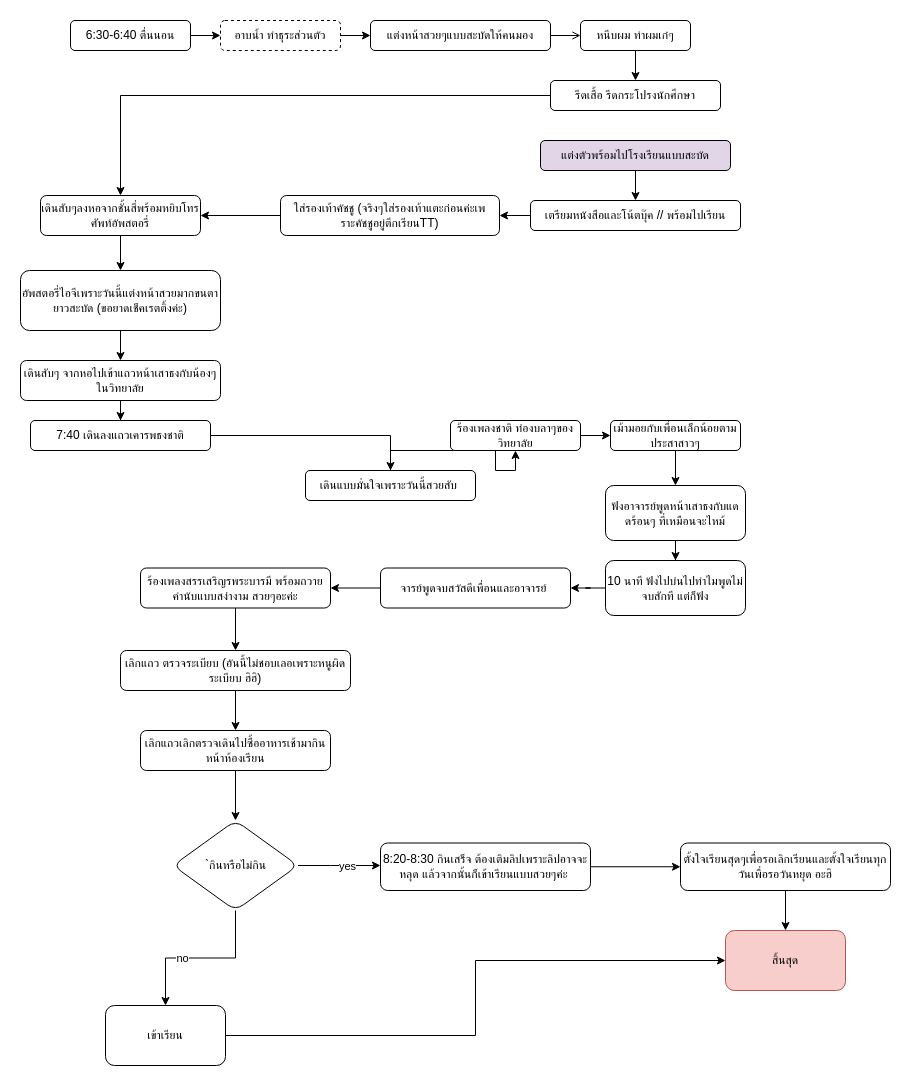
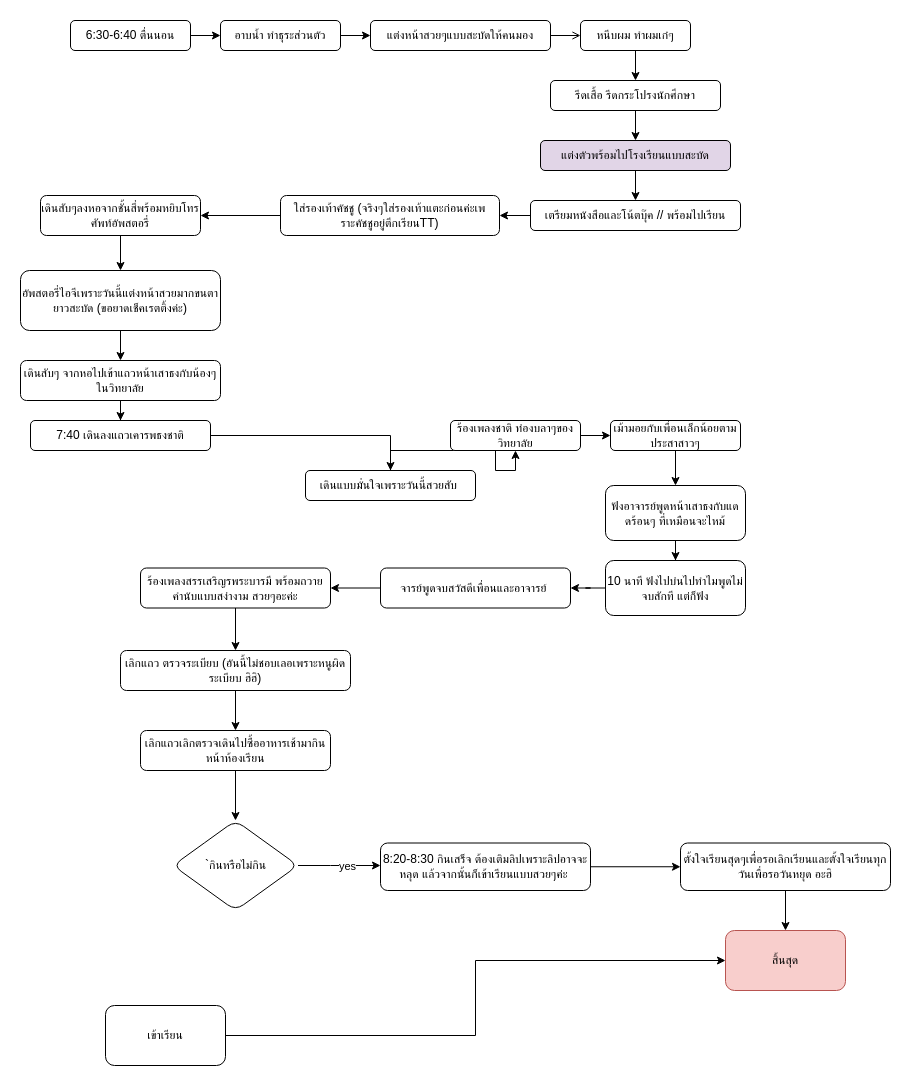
  <mxCell id="0" />
  <mxCell id="1" parent="0" />
  <mxCell id="2" value="" style="edgeStyle=orthogonalEdgeStyle;rounded=0;orthogonalLoop=1;jettySize=auto;html=1;" edge="1" parent="1" source="3" target="5"><mxGeometry relative="1" as="geometry" /></mxCell>
  <mxCell id="3" value="6:30-6:40 ตื่นนอน" style="rounded=1;whiteSpace=wrap;html=1;" vertex="1" parent="1"><mxGeometry x="70" y="20" width="120" height="30" as="geometry" /></mxCell>
  <mxCell id="4" value="" style="edgeStyle=orthogonalEdgeStyle;rounded=0;orthogonalLoop=1;jettySize=auto;html=1;" edge="1" parent="1" source="5" target="7"><mxGeometry relative="1" as="geometry" /></mxCell>
- <mxCell id="5" value="อาบน้ำ ทำธุระส่วนตัว" style="rounded=1;whiteSpace=wrap;html=1;dashed=1;" vertex="1" parent="1"><mxGeometry x="220" y="20" width="120" height="30" as="geometry" /></mxCell>
+ <mxCell id="5" value="อาบน้ำ ทำธุระส่วนตัว" style="rounded=1;whiteSpace=wrap;html=1;" vertex="1" parent="1"><mxGeometry x="220" y="20" width="120" height="30" as="geometry" /></mxCell>
  <mxCell id="6" value="" style="edgeStyle=orthogonalEdgeStyle;rounded=0;orthogonalLoop=1;jettySize=auto;html=1;endArrow=open;" edge="1" parent="1" source="7" target="9"><mxGeometry relative="1" as="geometry" /></mxCell>
  <mxCell id="7" value="แต่งหน้าสวยๆแบบสะบัดให้คนมอง" style="rounded=1;whiteSpace=wrap;html=1;" vertex="1" parent="1"><mxGeometry x="370" y="20" width="180" height="30" as="geometry" /></mxCell>
  <mxCell id="8" value="" style="edgeStyle=orthogonalEdgeStyle;rounded=0;orthogonalLoop=1;jettySize=auto;html=1;" edge="1" parent="1" source="9" target="11"><mxGeometry relative="1" as="geometry" /></mxCell>
  <mxCell id="9" value="หนีบผม ทำผมเก๋ๆ" style="rounded=1;whiteSpace=wrap;html=1;" vertex="1" parent="1"><mxGeometry x="580" y="20" width="110" height="30" as="geometry" /></mxCell>
- <mxCell id="10" value="" style="edgeStyle=orthogonalEdgeStyle;rounded=0;orthogonalLoop=1;jettySize=auto;html=1;" edge="1" parent="1" source="11" target="19"><mxGeometry relative="1" as="geometry" /></mxCell>
+ <mxCell id="10" value="" style="edgeStyle=orthogonalEdgeStyle;rounded=0;orthogonalLoop=1;jettySize=auto;html=1;" edge="1" parent="1" source="11" target="13"><mxGeometry relative="1" as="geometry" /></mxCell>
  <mxCell id="11" value="รีดเสื้อ รีดกระโปรงนักศึกษา" style="rounded=1;whiteSpace=wrap;html=1;" vertex="1" parent="1"><mxGeometry x="550" y="80" width="170" height="30" as="geometry" /></mxCell>
  <mxCell id="12" value="" style="edgeStyle=orthogonalEdgeStyle;rounded=0;orthogonalLoop=1;jettySize=auto;html=1;" edge="1" parent="1" source="13" target="15"><mxGeometry relative="1" as="geometry" /></mxCell>
  <mxCell id="13" value="แต่งตัวพร้อมไปโรงเรียนแบบสะบัด" style="rounded=1;whiteSpace=wrap;html=1;fillColor=#e1d5e7;" vertex="1" parent="1"><mxGeometry x="540" y="140" width="190" height="30" as="geometry" /></mxCell>
  <mxCell id="14" value="" style="edgeStyle=orthogonalEdgeStyle;rounded=0;orthogonalLoop=1;jettySize=auto;html=1;" edge="1" parent="1" source="15" target="17"><mxGeometry relative="1" as="geometry" /></mxCell>
  <mxCell id="15" value="เตรียมหนังสือและโน้ตบุ๊ค // พร้อมไปเรียน" style="rounded=1;whiteSpace=wrap;html=1;" vertex="1" parent="1"><mxGeometry x="530" y="200" width="210" height="30" as="geometry" /></mxCell>
  <mxCell id="16" value="" style="edgeStyle=orthogonalEdgeStyle;rounded=0;orthogonalLoop=1;jettySize=auto;html=1;" edge="1" parent="1" source="17" target="19"><mxGeometry relative="1" as="geometry" /></mxCell>
  <mxCell id="17" value="ใส่รองเท้าคัชชู (จริงๆใส่รองเท้าแตะก่อนค่ะเพราะคัชชูอยู่ตึกเรียนTT)" style="rounded=1;whiteSpace=wrap;html=1;align=center;" vertex="1" parent="1"><mxGeometry x="280" y="195" width="219" height="40" as="geometry" /></mxCell>
  <mxCell id="18" value="" style="edgeStyle=orthogonalEdgeStyle;rounded=0;orthogonalLoop=1;jettySize=auto;html=1;" edge="1" parent="1" source="19" target="21"><mxGeometry relative="1" as="geometry" /></mxCell>
  <mxCell id="19" value="เดินสับๆลงหอจากชั้นสี่พร้อมหยิบโทรศัพท์อัพสตอรี่" style="rounded=1;whiteSpace=wrap;html=1;align=center;" vertex="1" parent="1"><mxGeometry x="40" y="195" width="160" height="40" as="geometry" /></mxCell>
  <mxCell id="20" value="" style="edgeStyle=orthogonalEdgeStyle;rounded=0;orthogonalLoop=1;jettySize=auto;html=1;" edge="1" parent="1" source="21" target="23"><mxGeometry relative="1" as="geometry" /></mxCell>
  <mxCell id="21" value="อัพสตอรี่ไอจีเพราะวันนี้แต่งหน้าสวยมากขนตายาวสะบัด (ขอยาดเช็คเรตติ้งค่ะ)" style="rounded=1;whiteSpace=wrap;html=1;align=center;" vertex="1" parent="1"><mxGeometry x="20" y="270" width="200" height="60" as="geometry" /></mxCell>
  <mxCell id="22" value="" style="edgeStyle=orthogonalEdgeStyle;rounded=0;orthogonalLoop=1;jettySize=auto;html=1;" edge="1" parent="1" source="23" target="25"><mxGeometry relative="1" as="geometry" /></mxCell>
  <mxCell id="23" value="เดินสับๆ จากหอไปเข้าแถวหน้าเสาธงกับน้องๆในวิทยาลัย" style="rounded=1;whiteSpace=wrap;html=1;align=center;" vertex="1" parent="1"><mxGeometry x="20" y="360" width="200" height="40" as="geometry" /></mxCell>
  <mxCell id="24" value="" style="edgeStyle=orthogonalEdgeStyle;rounded=0;orthogonalLoop=1;jettySize=auto;html=1;" edge="1" parent="1" source="25" target="27"><mxGeometry relative="1" as="geometry" /></mxCell>
  <mxCell id="25" value="7:40 เดินลงแถวเคารพธงชาติ" style="rounded=1;whiteSpace=wrap;html=1;align=center;" vertex="1" parent="1"><mxGeometry x="30" y="420" width="180" height="30" as="geometry" /></mxCell>
  <mxCell id="26" value="" style="edgeStyle=orthogonalEdgeStyle;rounded=0;orthogonalLoop=1;jettySize=auto;html=1;" edge="1" parent="1" source="27" target="29"><mxGeometry relative="1" as="geometry" /></mxCell>
  <mxCell id="27" value="เดินแบบมั่นใจเพราะวันนี้สวยสับ&amp;nbsp;" style="rounded=1;whiteSpace=wrap;html=1;align=center;" vertex="1" parent="1"><mxGeometry x="305" y="470" width="170" height="30" as="geometry" /></mxCell>
  <mxCell id="28" value="" style="edgeStyle=orthogonalEdgeStyle;rounded=0;orthogonalLoop=1;jettySize=auto;html=1;" edge="1" parent="1" source="29" target="31"><mxGeometry relative="1" as="geometry" /></mxCell>
  <mxCell id="29" value="ร้องเพลงชาติ ท่องบลาๆของวิทยาลัย" style="rounded=1;whiteSpace=wrap;html=1;align=center;" vertex="1" parent="1"><mxGeometry x="450" y="420" width="130" height="30" as="geometry" /></mxCell>
  <mxCell id="30" value="" style="edgeStyle=orthogonalEdgeStyle;rounded=0;orthogonalLoop=1;jettySize=auto;html=1;" edge="1" parent="1" source="31" target="33"><mxGeometry relative="1" as="geometry" /></mxCell>
  <mxCell id="31" value="เม้ามอยกับเพื่อนเล็กน้อยตามประสาสาวๆ" style="rounded=1;whiteSpace=wrap;html=1;align=center;" vertex="1" parent="1"><mxGeometry x="610" y="420" width="130" height="30" as="geometry" /></mxCell>
  <mxCell id="32" value="" style="edgeStyle=orthogonalEdgeStyle;rounded=0;orthogonalLoop=1;jettySize=auto;html=1;" edge="1" parent="1" source="33" target="35"><mxGeometry relative="1" as="geometry" /></mxCell>
  <mxCell id="33" value="ฟังอาจารย์พูดหน้าเสาธงกับแดดร้อนๆ ที่เหมือนจะไหม้" style="rounded=1;whiteSpace=wrap;html=1;align=center;" vertex="1" parent="1"><mxGeometry x="605" y="485" width="140" height="55" as="geometry" /></mxCell>
  <mxCell id="34" value="" style="edgeStyle=orthogonalEdgeStyle;rounded=0;orthogonalLoop=1;jettySize=auto;html=1;" edge="1" parent="1" source="35" target="37"><mxGeometry relative="1" as="geometry" /></mxCell>
  <mxCell id="35" value="10 นาที ฟังไปบ่นไปทำไมพูดไม่จบสักที แต่ก็ฟัง" style="rounded=1;whiteSpace=wrap;html=1;align=center;" vertex="1" parent="1"><mxGeometry x="605" y="560" width="140" height="55" as="geometry" /></mxCell>
  <mxCell id="36" value="" style="edgeStyle=orthogonalEdgeStyle;rounded=0;orthogonalLoop=1;jettySize=auto;html=1;" edge="1" parent="1" source="37" target="39"><mxGeometry relative="1" as="geometry" /></mxCell>
  <mxCell id="37" value="จารย์พูดจบสวัสดีเพื่อนและอาจารย์&amp;nbsp;" style="rounded=1;whiteSpace=wrap;html=1;align=center;" vertex="1" parent="1"><mxGeometry x="380" y="567.5" width="190" height="40" as="geometry" /></mxCell>
  <mxCell id="38" value="" style="edgeStyle=orthogonalEdgeStyle;rounded=0;orthogonalLoop=1;jettySize=auto;html=1;" edge="1" parent="1" source="39" target="41"><mxGeometry relative="1" as="geometry" /></mxCell>
  <mxCell id="39" value="ร้องเพลงสรรเสริญรพระบารมี พร้อมถวายคำนับแบบสง่างาม สวยๆอะค่ะ" style="rounded=1;whiteSpace=wrap;html=1;align=center;" vertex="1" parent="1"><mxGeometry x="140" y="567.5" width="190" height="40" as="geometry" /></mxCell>
  <mxCell id="40" value="" style="edgeStyle=orthogonalEdgeStyle;rounded=0;orthogonalLoop=1;jettySize=auto;html=1;" edge="1" parent="1" source="41" target="43"><mxGeometry relative="1" as="geometry" /></mxCell>
  <mxCell id="41" value="เลิกแถว ตรวจระเบียบ (อันนี้ไม่ชอบเลอเพราะหนูผิดระเบียบ ฮิฮิ)" style="rounded=1;whiteSpace=wrap;html=1;align=center;" vertex="1" parent="1"><mxGeometry x="120" y="650" width="230" height="40" as="geometry" /></mxCell>
  <mxCell id="42" value="" style="edgeStyle=orthogonalEdgeStyle;rounded=0;orthogonalLoop=1;jettySize=auto;html=1;" edge="1" parent="1" source="43" target="48"><mxGeometry relative="1" as="geometry" /></mxCell>
  <mxCell id="43" value="เลิกแถวเลิกตรวจเดินไปซื้ออาหารเช้ามากินหน้าห้องเรียน" style="rounded=1;whiteSpace=wrap;html=1;align=center;" vertex="1" parent="1"><mxGeometry x="140" y="730" width="190" height="40" as="geometry" /></mxCell>
  <mxCell id="44" value="" style="edgeStyle=orthogonalEdgeStyle;rounded=0;orthogonalLoop=1;jettySize=auto;html=1;" edge="1" parent="1" source="48" target="50"><mxGeometry relative="1" as="geometry"><Array as="points"><mxPoint x="330" y="865" /><mxPoint x="330" y="865" /></Array></mxGeometry></mxCell>
  <mxCell id="45" value="yes" style="edgeLabel;html=1;align=center;verticalAlign=middle;resizable=0;points=[];" vertex="1" connectable="0" parent="44"><mxGeometry x="0.182" relative="1" as="geometry"><mxPoint as="offset" /></mxGeometry></mxCell>
- <mxCell id="46" value="" style="edgeStyle=orthogonalEdgeStyle;rounded=0;orthogonalLoop=1;jettySize=auto;html=1;" edge="1" parent="1" source="48" target="55"><mxGeometry relative="1" as="geometry" /></mxCell>
- <mxCell id="47" value="no" style="edgeLabel;html=1;align=center;verticalAlign=middle;resizable=0;points=[];" vertex="1" connectable="0" parent="46"><mxGeometry x="0.22" relative="1" as="geometry"><mxPoint as="offset" /></mxGeometry></mxCell>
  <mxCell id="48" value="`กินหรือไม่กิน" style="rhombus;whiteSpace=wrap;html=1;rounded=1;" vertex="1" parent="1"><mxGeometry x="172.5" y="820" width="125" height="90" as="geometry" /></mxCell>
  <mxCell id="49" value="" style="edgeStyle=orthogonalEdgeStyle;rounded=0;orthogonalLoop=1;jettySize=auto;html=1;" edge="1" parent="1" source="50" target="52"><mxGeometry relative="1" as="geometry" /></mxCell>
  <mxCell id="50" value="8:20-8:30 กินเสร็จ ต้องเติมลิปเพราะลิปอาจจะหลุด แล้วจากนั้นก็เข้าเรียนแบบสวยๆค่ะ&amp;nbsp;" style="rounded=1;whiteSpace=wrap;html=1;" vertex="1" parent="1"><mxGeometry x="380" y="842.5" width="210" height="47.5" as="geometry" /></mxCell>
  <mxCell id="51" value="" style="edgeStyle=orthogonalEdgeStyle;rounded=0;orthogonalLoop=1;jettySize=auto;html=1;" edge="1" parent="1" source="52" target="53"><mxGeometry relative="1" as="geometry" /></mxCell>
  <mxCell id="52" value="ตั้งใจเรียนสุดๆเพื่อรอเลิกเรียนและตั้งใจเรียนทุกวันเพื่อรอวันหยุด อะฮิ" style="rounded=1;whiteSpace=wrap;html=1;" vertex="1" parent="1"><mxGeometry x="680" y="842.5" width="210" height="47.5" as="geometry" /></mxCell>
  <mxCell id="53" value="สิ้นสุด" style="whiteSpace=wrap;html=1;rounded=1;fillColor=#f8cecc;strokeColor=#b85450;" vertex="1" parent="1"><mxGeometry x="725" y="930" width="120" height="60" as="geometry" /></mxCell>
  <mxCell id="54" style="edgeStyle=orthogonalEdgeStyle;rounded=0;orthogonalLoop=1;jettySize=auto;html=1;exitX=1;exitY=0.5;exitDx=0;exitDy=0;entryX=0;entryY=0.5;entryDx=0;entryDy=0;" edge="1" parent="1" source="55" target="53"><mxGeometry relative="1" as="geometry" /></mxCell>
  <mxCell id="55" value="เข้าเรียน" style="whiteSpace=wrap;html=1;rounded=1;" vertex="1" parent="1"><mxGeometry x="105" y="1005" width="120" height="60" as="geometry" /></mxCell>
